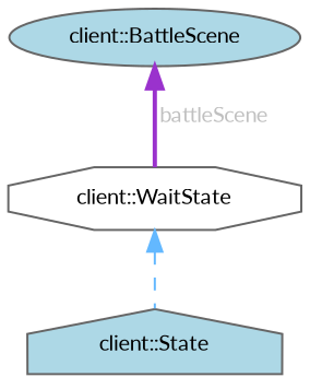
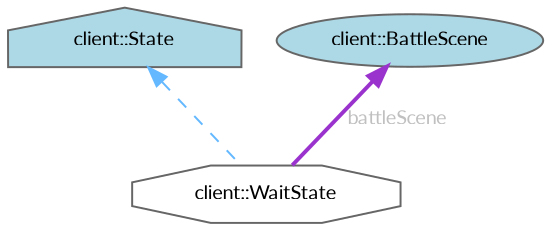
  digraph {
    fontname=Lato
    node [color=gray40 fillcolor=lightblue fontname=Lato fontsize=10 style=filled]
    edge [dir=back fontname=Lato fontsize=10 labelfontname=Helvetica labelfontsize=10]
    n1 [fillcolor=white fontcolor=black height=0.2 label="client::WaitState" shape=octagon width=0.4]
    n2 [height=0.2 label="client::State" shape=house width=0.4]
    n3 [height=0.2 label="client::BattleScene" shape=ellipse width=0.4]
-   n1 -> n2 [color=steelblue1 style=dashed]
+   n2 -> n1 [color=steelblue1 style=dashed]
    n3 -> n1 [color=darkorchid3 fontcolor=grey label=" battleScene" style=bold]
  }
